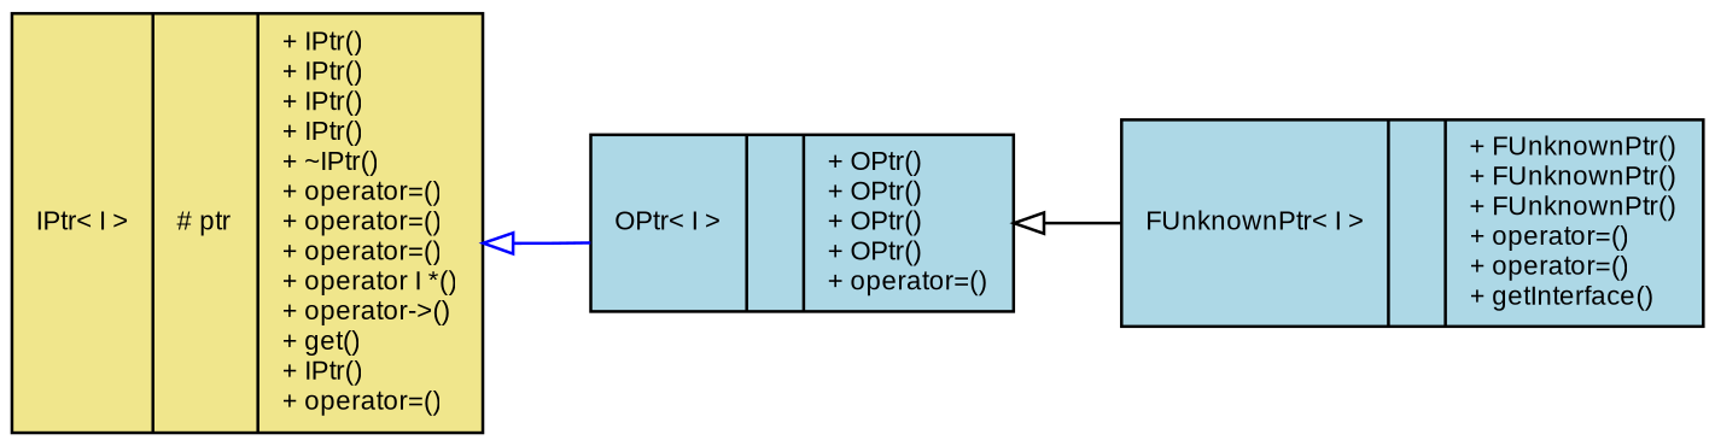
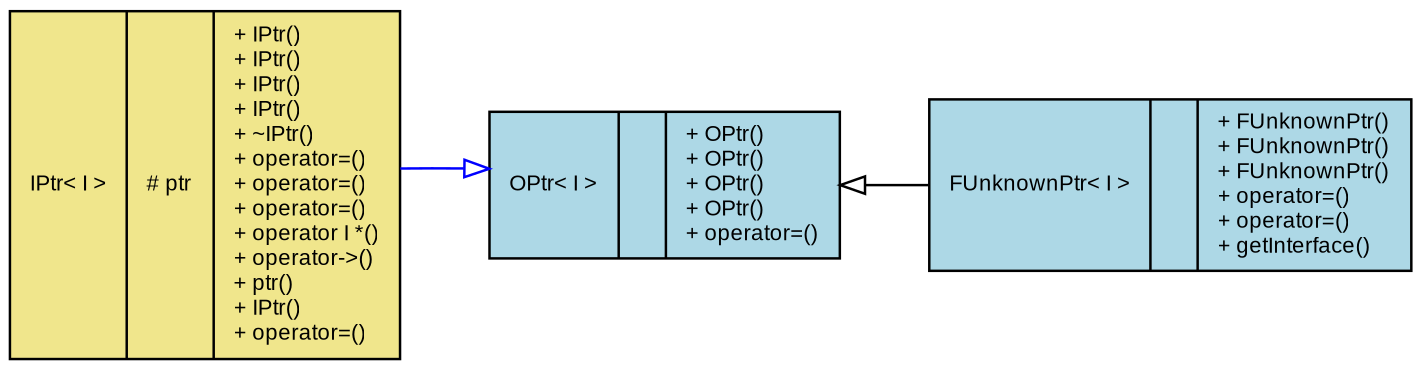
  digraph {
    rankdir=LR
    node [color=black fillcolor=lightblue fontname=Arial fontsize=9 shape=record style=filled]
    edge [arrowtail=empty dir=back fontname=Arial fontsize=9 labelfontname=Arial labelfontsize=9 style=solid]
-   n1 [fillcolor=khaki fontcolor=black height=0.2 label="{IPtr\< I \>\n|# ptr\l|+ IPtr()\l+ IPtr()\l+ IPtr()\l+ IPtr()\l+ ~IPtr()\l+ operator=()\l+ operator=()\l+ operator=()\l+ operator I *()\l+ operator-\>()\l+ get()\l+ IPtr()\l+ operator=()\l}" width=0.4]
+   n1 [fillcolor=khaki fontcolor=black height=0.2 label="{IPtr\< I \>\n|# ptr\l|+ IPtr()\l+ IPtr()\l+ IPtr()\l+ IPtr()\l+ ~IPtr()\l+ operator=()\l+ operator=()\l+ operator=()\l+ operator I *()\l+ operator-\>()\l+ ptr()\l+ IPtr()\l+ operator=()\l}" width=0.4]
    n2 [height=0.2 label="{OPtr\< I \>\n||+ OPtr()\l+ OPtr()\l+ OPtr()\l+ OPtr()\l+ operator=()\l}" width=0.4]
    n3 [height=0.2 label="{FUnknownPtr\< I \>\n||+ FUnknownPtr()\l+ FUnknownPtr()\l+ FUnknownPtr()\l+ operator=()\l+ operator=()\l+ getInterface()\l}" width=0.4]
-   n1 -> n2 [color=blue]
+   n2 -> n1 [color=blue]
    n2 -> n3 [color=black]
  }
